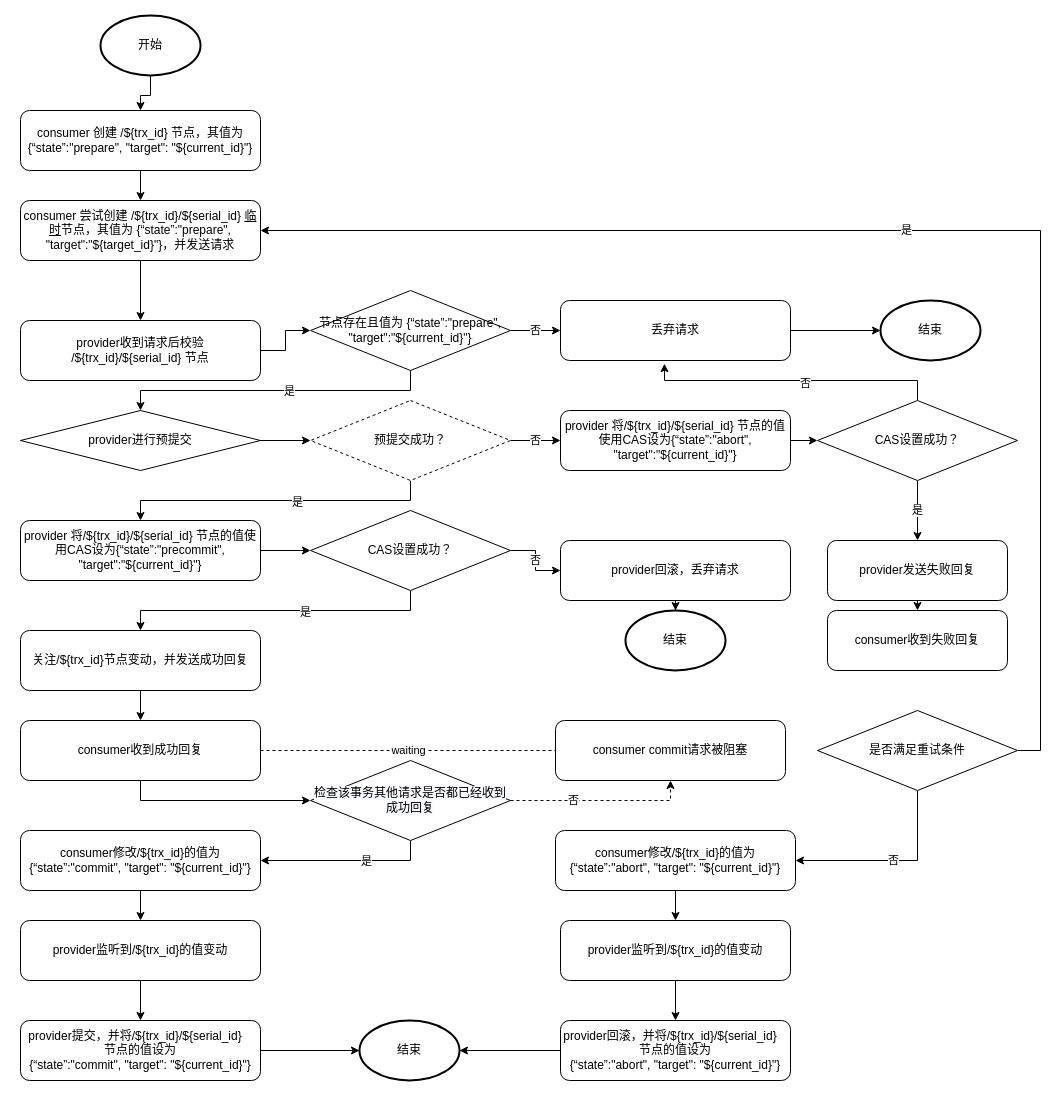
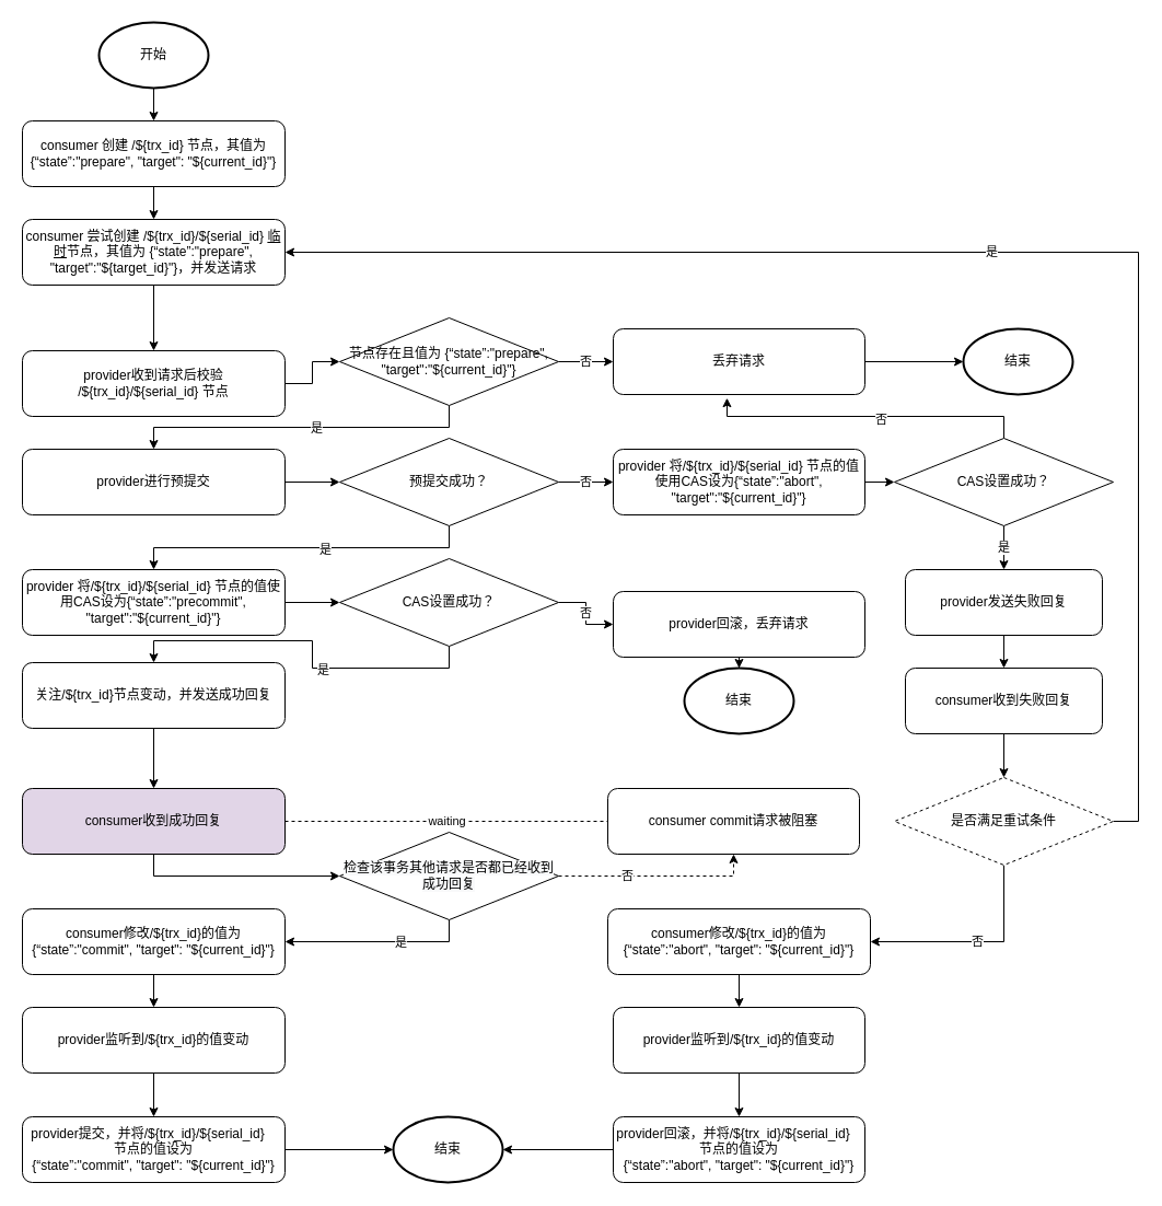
  <mxCell id="0" />
  <mxCell id="1" parent="0" />
  <mxCell id="2" style="edgeStyle=orthogonalEdgeStyle;rounded=0;orthogonalLoop=1;jettySize=auto;html=1;exitX=0.5;exitY=1;exitDx=0;exitDy=0;exitPerimeter=0;" parent="1" source="3" target="5" edge="1"><mxGeometry relative="1" as="geometry" /></mxCell>
- <mxCell id="3" value="开始" style="strokeWidth=2;html=1;shape=mxgraph.flowchart.start_1;whiteSpace=wrap;" parent="1" vertex="1"><mxGeometry x="100" y="15" width="100" height="60" as="geometry" /></mxCell>
+ <mxCell id="3" value="开始" style="strokeWidth=2;html=1;shape=mxgraph.flowchart.start_1;whiteSpace=wrap;" parent="1" vertex="1"><mxGeometry x="90" y="20" width="100" height="60" as="geometry" /></mxCell>
  <mxCell id="4" style="edgeStyle=orthogonalEdgeStyle;rounded=0;orthogonalLoop=1;jettySize=auto;html=1;exitX=0.5;exitY=1;exitDx=0;exitDy=0;entryX=0.5;entryY=0;entryDx=0;entryDy=0;" parent="1" source="5" target="7" edge="1"><mxGeometry relative="1" as="geometry" /></mxCell>
  <mxCell id="5" value="consumer 创建 /${trx_id} 节点，其值为 {“state”:&quot;prepare&quot;, &quot;target&quot;: &quot;${current_id}&quot;}" style="rounded=1;whiteSpace=wrap;html=1;" parent="1" vertex="1"><mxGeometry x="20" y="110" width="240" height="60" as="geometry" /></mxCell>
  <mxCell id="6" style="edgeStyle=orthogonalEdgeStyle;rounded=0;orthogonalLoop=1;jettySize=auto;html=1;exitX=0.5;exitY=1;exitDx=0;exitDy=0;entryX=0.5;entryY=0;entryDx=0;entryDy=0;" parent="1" source="7" target="9" edge="1"><mxGeometry relative="1" as="geometry" /></mxCell>
  <mxCell id="7" value="consumer 尝试创建 /${trx_id}/${serial_id} &lt;u&gt;临时&lt;/u&gt;节点，其值为 {“state”:&quot;prepare&quot;, &quot;target&quot;:&quot;${target_id}&quot;}，并发送请求" style="rounded=1;whiteSpace=wrap;html=1;" parent="1" vertex="1"><mxGeometry x="20" y="200" width="240" height="60" as="geometry" /></mxCell>
  <mxCell id="8" style="edgeStyle=orthogonalEdgeStyle;rounded=0;orthogonalLoop=1;jettySize=auto;html=1;exitX=1;exitY=0.5;exitDx=0;exitDy=0;entryX=0;entryY=0.5;entryDx=0;entryDy=0;" parent="1" source="9" target="13" edge="1"><mxGeometry relative="1" as="geometry" /></mxCell>
  <mxCell id="9" value="provider收到请求后校验 /${trx_id}/${serial_id} 节点" style="rounded=1;whiteSpace=wrap;html=1;" parent="1" vertex="1"><mxGeometry x="20" y="320" width="240" height="60" as="geometry" /></mxCell>
  <mxCell id="10" value="否" style="edgeStyle=orthogonalEdgeStyle;rounded=0;orthogonalLoop=1;jettySize=auto;html=1;exitX=1;exitY=0.5;exitDx=0;exitDy=0;entryX=0;entryY=0.5;entryDx=0;entryDy=0;" parent="1" source="13" target="15" edge="1"><mxGeometry relative="1" as="geometry" /></mxCell>
  <mxCell id="11" style="edgeStyle=orthogonalEdgeStyle;rounded=0;orthogonalLoop=1;jettySize=auto;html=1;exitX=0.5;exitY=1;exitDx=0;exitDy=0;entryX=0.5;entryY=0;entryDx=0;entryDy=0;" parent="1" source="13" target="17" edge="1"><mxGeometry relative="1" as="geometry" /></mxCell>
  <mxCell id="12" value="是" style="edgeLabel;html=1;align=center;verticalAlign=middle;resizable=0;points=[];" parent="11" vertex="1" connectable="0"><mxGeometry x="-0.081" relative="1" as="geometry"><mxPoint as="offset" /></mxGeometry></mxCell>
  <mxCell id="13" value="&lt;span&gt;节点存在且值为 {“state”:&quot;prepare&quot;, &quot;target&quot;:&quot;${&lt;/span&gt;current_id&lt;span&gt;}&quot;}&lt;/span&gt;" style="rhombus;whiteSpace=wrap;html=1;" parent="1" vertex="1"><mxGeometry x="310" y="290" width="200" height="80" as="geometry" /></mxCell>
  <mxCell id="14" style="edgeStyle=orthogonalEdgeStyle;rounded=0;orthogonalLoop=1;jettySize=auto;html=1;exitX=1;exitY=0.5;exitDx=0;exitDy=0;entryX=0;entryY=0.5;entryDx=0;entryDy=0;entryPerimeter=0;" parent="1" source="15" target="61" edge="1"><mxGeometry relative="1" as="geometry" /></mxCell>
  <mxCell id="15" value="丢弃请求" style="rounded=1;whiteSpace=wrap;html=1;" parent="1" vertex="1"><mxGeometry x="560" y="300" width="230" height="60" as="geometry" /></mxCell>
  <mxCell id="16" style="edgeStyle=orthogonalEdgeStyle;rounded=0;orthogonalLoop=1;jettySize=auto;html=1;exitX=1;exitY=0.5;exitDx=0;exitDy=0;entryX=0;entryY=0.5;entryDx=0;entryDy=0;" parent="1" source="17" target="21" edge="1"><mxGeometry relative="1" as="geometry" /></mxCell>
- <mxCell id="17" value="provider进行预提交" style="rhombus;whiteSpace=wrap;html=1;" parent="1" vertex="1"><mxGeometry x="20" y="410" width="240" height="60" as="geometry" /></mxCell>
+ <mxCell id="17" value="provider进行预提交" style="rounded=1;whiteSpace=wrap;html=1;" parent="1" vertex="1"><mxGeometry x="20" y="410" width="240" height="60" as="geometry" /></mxCell>
  <mxCell id="18" value="否" style="edgeStyle=orthogonalEdgeStyle;rounded=0;orthogonalLoop=1;jettySize=auto;html=1;entryX=0;entryY=0.5;entryDx=0;entryDy=0;" parent="1" source="21" target="23" edge="1"><mxGeometry relative="1" as="geometry" /></mxCell>
  <mxCell id="19" style="edgeStyle=orthogonalEdgeStyle;rounded=0;orthogonalLoop=1;jettySize=auto;html=1;exitX=0.5;exitY=1;exitDx=0;exitDy=0;" parent="1" source="21" target="25" edge="1"><mxGeometry relative="1" as="geometry" /></mxCell>
  <mxCell id="20" value="是" style="edgeLabel;html=1;align=center;verticalAlign=middle;resizable=0;points=[];" parent="19" vertex="1" connectable="0"><mxGeometry x="-0.133" y="1" relative="1" as="geometry"><mxPoint as="offset" /></mxGeometry></mxCell>
- <mxCell id="21" value="&lt;span&gt;预提交成功？&lt;/span&gt;" style="rhombus;whiteSpace=wrap;html=1;dashed=1;" parent="1" vertex="1"><mxGeometry x="310" y="400" width="200" height="80" as="geometry" /></mxCell>
+ <mxCell id="21" value="&lt;span&gt;预提交成功？&lt;/span&gt;" style="rhombus;whiteSpace=wrap;html=1;" parent="1" vertex="1"><mxGeometry x="310" y="400" width="200" height="80" as="geometry" /></mxCell>
  <mxCell id="22" style="edgeStyle=orthogonalEdgeStyle;rounded=0;orthogonalLoop=1;jettySize=auto;html=1;exitX=1;exitY=0.5;exitDx=0;exitDy=0;entryX=0;entryY=0.5;entryDx=0;entryDy=0;" edge="1" parent="1" source="23" target="67"><mxGeometry relative="1" as="geometry" /></mxCell>
  <mxCell id="23" value="provider 将/${trx_id}/${serial_id} 节点的值使用CAS设为{“state”:&quot;abort&quot;, &quot;target&quot;:&quot;${current_id}&quot;}" style="rounded=1;whiteSpace=wrap;html=1;" parent="1" vertex="1"><mxGeometry x="560" y="410" width="230" height="60" as="geometry" /></mxCell>
  <mxCell id="24" style="edgeStyle=orthogonalEdgeStyle;rounded=0;orthogonalLoop=1;jettySize=auto;html=1;exitX=1;exitY=0.5;exitDx=0;exitDy=0;entryX=0;entryY=0.5;entryDx=0;entryDy=0;" parent="1" source="25" target="29" edge="1"><mxGeometry relative="1" as="geometry" /></mxCell>
  <mxCell id="25" value="provider 将/${trx_id}/${serial_id} 节点的值使用CAS设为{“state”:&quot;precommit&quot;, &quot;target&quot;:&quot;${current_id}&quot;}" style="rounded=1;whiteSpace=wrap;html=1;" parent="1" vertex="1"><mxGeometry x="20" y="520" width="240" height="60" as="geometry" /></mxCell>
  <mxCell id="26" value="否" style="edgeStyle=orthogonalEdgeStyle;rounded=0;orthogonalLoop=1;jettySize=auto;html=1;exitX=1;exitY=0.5;exitDx=0;exitDy=0;entryX=0;entryY=0.5;entryDx=0;entryDy=0;" parent="1" source="29" target="31" edge="1"><mxGeometry relative="1" as="geometry" /></mxCell>
  <mxCell id="27" style="edgeStyle=orthogonalEdgeStyle;rounded=0;orthogonalLoop=1;jettySize=auto;html=1;exitX=0.5;exitY=1;exitDx=0;exitDy=0;entryX=0.5;entryY=0;entryDx=0;entryDy=0;" parent="1" source="29" target="33" edge="1"><mxGeometry relative="1" as="geometry" /></mxCell>
  <mxCell id="28" value="是" style="edgeLabel;html=1;align=center;verticalAlign=middle;resizable=0;points=[];" parent="27" vertex="1" connectable="0"><mxGeometry x="-0.188" y="1" relative="1" as="geometry"><mxPoint as="offset" /></mxGeometry></mxCell>
  <mxCell id="29" value="CAS设置成功？" style="rhombus;whiteSpace=wrap;html=1;" parent="1" vertex="1"><mxGeometry x="310" y="510" width="200" height="80" as="geometry" /></mxCell>
  <mxCell id="30" style="edgeStyle=orthogonalEdgeStyle;rounded=0;orthogonalLoop=1;jettySize=auto;html=1;exitX=0.5;exitY=1;exitDx=0;exitDy=0;" parent="1" source="31" target="63" edge="1"><mxGeometry relative="1" as="geometry" /></mxCell>
  <mxCell id="31" value="provider回滚，丢弃请求" style="rounded=1;whiteSpace=wrap;html=1;" parent="1" vertex="1"><mxGeometry x="560" y="540" width="230" height="60" as="geometry" /></mxCell>
  <mxCell id="32" style="edgeStyle=orthogonalEdgeStyle;rounded=0;orthogonalLoop=1;jettySize=auto;html=1;exitX=0.5;exitY=1;exitDx=0;exitDy=0;entryX=0.5;entryY=0;entryDx=0;entryDy=0;" parent="1" source="33" target="35" edge="1"><mxGeometry relative="1" as="geometry" /></mxCell>
- <mxCell id="33" value="关注/${trx_id}节点变动，并发送成功回复" style="rounded=1;whiteSpace=wrap;html=1;" parent="1" vertex="1"><mxGeometry x="20" y="630" width="240" height="60" as="geometry" /></mxCell>
+ <mxCell id="33" value="关注/${trx_id}节点变动，并发送成功回复" style="rounded=1;whiteSpace=wrap;html=1;" parent="1" vertex="1"><mxGeometry x="20" y="605" width="240" height="60" as="geometry" /></mxCell>
  <mxCell id="34" style="edgeStyle=orthogonalEdgeStyle;rounded=0;orthogonalLoop=1;jettySize=auto;html=1;exitX=0.5;exitY=1;exitDx=0;exitDy=0;entryX=0;entryY=0.5;entryDx=0;entryDy=0;" edge="1" parent="1" source="35" target="40"><mxGeometry relative="1" as="geometry" /></mxCell>
- <mxCell id="35" value="consumer收到成功回复" style="rounded=1;whiteSpace=wrap;html=1;" parent="1" vertex="1"><mxGeometry x="20" y="720" width="240" height="60" as="geometry" /></mxCell>
+ <mxCell id="35" value="consumer收到成功回复" style="rounded=1;whiteSpace=wrap;html=1;fillColor=#e1d5e7;" parent="1" vertex="1"><mxGeometry x="20" y="720" width="240" height="60" as="geometry" /></mxCell>
  <mxCell id="36" style="edgeStyle=orthogonalEdgeStyle;rounded=0;orthogonalLoop=1;jettySize=auto;html=1;exitX=0.5;exitY=1;exitDx=0;exitDy=0;entryX=1;entryY=0.5;entryDx=0;entryDy=0;" parent="1" source="40" target="43" edge="1"><mxGeometry relative="1" as="geometry" /></mxCell>
  <mxCell id="37" value="是" style="edgeLabel;html=1;align=center;verticalAlign=middle;resizable=0;points=[];" parent="36" vertex="1" connectable="0"><mxGeometry x="-0.231" relative="1" as="geometry"><mxPoint as="offset" /></mxGeometry></mxCell>
  <mxCell id="38" style="edgeStyle=orthogonalEdgeStyle;rounded=0;orthogonalLoop=1;jettySize=auto;html=1;exitX=1;exitY=0.5;exitDx=0;exitDy=0;entryX=0.5;entryY=1;entryDx=0;entryDy=0;dashed=1;" edge="1" parent="1" source="40" target="41"><mxGeometry relative="1" as="geometry" /></mxCell>
  <mxCell id="39" value="否" style="edgeLabel;html=1;align=center;verticalAlign=middle;resizable=0;points=[];" vertex="1" connectable="0" parent="38"><mxGeometry x="-0.309" y="1" relative="1" as="geometry"><mxPoint as="offset" /></mxGeometry></mxCell>
  <mxCell id="40" value="&lt;span style=&quot;color: rgb(0 , 0 , 0) ; font-family: &amp;#34;helvetica&amp;#34; ; font-size: 12px ; font-style: normal ; font-weight: 400 ; letter-spacing: normal ; text-align: center ; text-indent: 0px ; text-transform: none ; word-spacing: 0px ; background-color: rgb(248 , 249 , 250) ; display: inline ; float: none&quot;&gt;检查该事务其他请求是否都已经收到成功回复&lt;/span&gt;" style="rhombus;whiteSpace=wrap;html=1;" parent="1" vertex="1"><mxGeometry x="310" y="760" width="200" height="80" as="geometry" /></mxCell>
  <mxCell id="41" value="consumer commit请求被阻塞" style="rounded=1;whiteSpace=wrap;html=1;" parent="1" vertex="1"><mxGeometry x="555" y="720" width="230" height="60" as="geometry" /></mxCell>
  <mxCell id="42" style="edgeStyle=orthogonalEdgeStyle;rounded=0;orthogonalLoop=1;jettySize=auto;html=1;exitX=0.5;exitY=1;exitDx=0;exitDy=0;" parent="1" source="43" target="45" edge="1"><mxGeometry relative="1" as="geometry" /></mxCell>
  <mxCell id="43" value="consumer修改/${trx_id}的值为{“state”:&quot;commit&quot;, &quot;target&quot;: &quot;${current_id}&quot;}" style="rounded=1;whiteSpace=wrap;html=1;" parent="1" vertex="1"><mxGeometry x="20" y="830" width="240" height="60" as="geometry" /></mxCell>
  <mxCell id="44" style="edgeStyle=orthogonalEdgeStyle;rounded=0;orthogonalLoop=1;jettySize=auto;html=1;exitX=0.5;exitY=1;exitDx=0;exitDy=0;entryX=0.5;entryY=0;entryDx=0;entryDy=0;" edge="1" parent="1" source="45" target="47"><mxGeometry relative="1" as="geometry" /></mxCell>
  <mxCell id="45" value="provider监听到/${trx_id}的值变动" style="rounded=1;whiteSpace=wrap;html=1;" parent="1" vertex="1"><mxGeometry x="20" y="920" width="240" height="60" as="geometry" /></mxCell>
  <mxCell id="46" style="edgeStyle=orthogonalEdgeStyle;rounded=0;orthogonalLoop=1;jettySize=auto;html=1;exitX=1;exitY=0.5;exitDx=0;exitDy=0;entryX=0;entryY=0.5;entryDx=0;entryDy=0;entryPerimeter=0;" parent="1" source="47" target="62" edge="1"><mxGeometry relative="1" as="geometry" /></mxCell>
  <mxCell id="47" value="provider提交，并将/${trx_id}/${serial_id}&amp;nbsp; &amp;nbsp; 节点的值设为&lt;br&gt;{“state”:&quot;commit&quot;, &quot;target&quot;: &quot;${current_id}&quot;}" style="rounded=1;whiteSpace=wrap;html=1;" parent="1" vertex="1"><mxGeometry x="20" y="1020" width="240" height="60" as="geometry" /></mxCell>
  <mxCell id="48" style="edgeStyle=orthogonalEdgeStyle;rounded=0;orthogonalLoop=1;jettySize=auto;html=1;exitX=0.5;exitY=1;exitDx=0;exitDy=0;entryX=0.5;entryY=0;entryDx=0;entryDy=0;" edge="1" parent="1" source="49" target="51"><mxGeometry relative="1" as="geometry" /></mxCell>
  <mxCell id="49" value="provider监听到/${trx_id}的值变动" style="rounded=1;whiteSpace=wrap;html=1;" parent="1" vertex="1"><mxGeometry x="560" y="920" width="230" height="60" as="geometry" /></mxCell>
  <mxCell id="50" style="edgeStyle=orthogonalEdgeStyle;rounded=0;orthogonalLoop=1;jettySize=auto;html=1;exitX=0;exitY=0.5;exitDx=0;exitDy=0;entryX=1;entryY=0.5;entryDx=0;entryDy=0;entryPerimeter=0;" parent="1" source="51" target="62" edge="1"><mxGeometry relative="1" as="geometry" /></mxCell>
  <mxCell id="51" value="provider回滚，并将/${trx_id}/${serial_id}&amp;nbsp; &amp;nbsp; 节点的值设为&lt;br&gt;{“state”:&quot;abort&quot;, &quot;target&quot;: &quot;${current_id}&quot;}" style="rounded=1;whiteSpace=wrap;html=1;" parent="1" vertex="1"><mxGeometry x="560" y="1020" width="230" height="60" as="geometry" /></mxCell>
  <mxCell id="52" style="edgeStyle=orthogonalEdgeStyle;rounded=0;orthogonalLoop=1;jettySize=auto;html=1;exitX=0.5;exitY=1;exitDx=0;exitDy=0;entryX=0.5;entryY=0;entryDx=0;entryDy=0;" edge="1" parent="1" source="53" target="69"><mxGeometry relative="1" as="geometry" /></mxCell>
- <mxCell id="53" value="provider发送失败回复" style="rounded=1;whiteSpace=wrap;html=1;" parent="1" vertex="1"><mxGeometry x="827" y="540" width="180" height="60" as="geometry" /></mxCell>
+ <mxCell id="53" value="provider发送失败回复" style="rounded=1;whiteSpace=wrap;html=1;" parent="1" vertex="1"><mxGeometry x="827" y="520" width="180" height="60" as="geometry" /></mxCell>
  <mxCell id="54" style="edgeStyle=orthogonalEdgeStyle;rounded=0;orthogonalLoop=1;jettySize=auto;html=1;exitX=1;exitY=0.5;exitDx=0;exitDy=0;entryX=1;entryY=0.5;entryDx=0;entryDy=0;" parent="1" source="58" target="7" edge="1"><mxGeometry relative="1" as="geometry"><Array as="points"><mxPoint x="1040" y="750" /><mxPoint x="1040" y="230" /></Array></mxGeometry></mxCell>
  <mxCell id="55" value="是" style="edgeLabel;html=1;align=center;verticalAlign=middle;resizable=0;points=[];" parent="54" vertex="1" connectable="0"><mxGeometry x="0.025" y="-1" relative="1" as="geometry"><mxPoint as="offset" /></mxGeometry></mxCell>
  <mxCell id="56" style="edgeStyle=orthogonalEdgeStyle;rounded=0;orthogonalLoop=1;jettySize=auto;html=1;exitX=0.5;exitY=1;exitDx=0;exitDy=0;entryX=1;entryY=0.5;entryDx=0;entryDy=0;" parent="1" source="58" target="60" edge="1"><mxGeometry relative="1" as="geometry" /></mxCell>
  <mxCell id="57" value="否" style="edgeLabel;html=1;align=center;verticalAlign=middle;resizable=0;points=[];" parent="56" vertex="1" connectable="0"><mxGeometry x="-0.006" y="-1" relative="1" as="geometry"><mxPoint as="offset" /></mxGeometry></mxCell>
- <mxCell id="58" value="&lt;span&gt;是否满足重试条件&lt;/span&gt;" style="rhombus;whiteSpace=wrap;html=1;" parent="1" vertex="1"><mxGeometry x="817" y="710" width="200" height="80" as="geometry" /></mxCell>
+ <mxCell id="58" value="&lt;span&gt;是否满足重试条件&lt;/span&gt;" style="rhombus;whiteSpace=wrap;html=1;dashed=1;" parent="1" vertex="1"><mxGeometry x="817" y="710" width="200" height="80" as="geometry" /></mxCell>
  <mxCell id="59" style="edgeStyle=orthogonalEdgeStyle;rounded=0;orthogonalLoop=1;jettySize=auto;html=1;exitX=0.5;exitY=1;exitDx=0;exitDy=0;entryX=0.5;entryY=0;entryDx=0;entryDy=0;" edge="1" parent="1" source="60" target="49"><mxGeometry relative="1" as="geometry" /></mxCell>
  <mxCell id="60" value="consumer修改/${trx_id}的值为{“state”:&quot;abort&quot;, &quot;target&quot;: &quot;${current_id}&quot;}" style="rounded=1;whiteSpace=wrap;html=1;" parent="1" vertex="1"><mxGeometry x="555" y="830" width="240" height="60" as="geometry" /></mxCell>
  <mxCell id="61" value="结束" style="strokeWidth=2;html=1;shape=mxgraph.flowchart.start_1;whiteSpace=wrap;" parent="1" vertex="1"><mxGeometry x="880" y="300" width="100" height="60" as="geometry" /></mxCell>
  <mxCell id="62" value="结束" style="strokeWidth=2;html=1;shape=mxgraph.flowchart.start_1;whiteSpace=wrap;" parent="1" vertex="1"><mxGeometry x="359" y="1020" width="100" height="60" as="geometry" /></mxCell>
  <mxCell id="63" value="结束" style="strokeWidth=2;html=1;shape=mxgraph.flowchart.start_1;whiteSpace=wrap;" parent="1" vertex="1"><mxGeometry x="625" y="610" width="100" height="60" as="geometry" /></mxCell>
  <mxCell id="64" style="edgeStyle=orthogonalEdgeStyle;rounded=0;orthogonalLoop=1;jettySize=auto;html=1;exitX=0.5;exitY=0;exitDx=0;exitDy=0;entryX=0.452;entryY=1.053;entryDx=0;entryDy=0;entryPerimeter=0;" edge="1" parent="1" source="67" target="15"><mxGeometry relative="1" as="geometry" /></mxCell>
  <mxCell id="65" value="否" style="edgeLabel;html=1;align=center;verticalAlign=middle;resizable=0;points=[];" vertex="1" connectable="0" parent="64"><mxGeometry x="-0.082" y="2" relative="1" as="geometry"><mxPoint as="offset" /></mxGeometry></mxCell>
  <mxCell id="66" value="是" style="edgeStyle=orthogonalEdgeStyle;rounded=0;orthogonalLoop=1;jettySize=auto;html=1;exitX=0.5;exitY=1;exitDx=0;exitDy=0;entryX=0.5;entryY=0;entryDx=0;entryDy=0;" edge="1" parent="1" source="67" target="53"><mxGeometry relative="1" as="geometry"><Array as="points"><mxPoint x="917" y="500" /><mxPoint x="917" y="500" /></Array></mxGeometry></mxCell>
  <mxCell id="67" value="&lt;span&gt;CAS设置成功？&lt;/span&gt;" style="rhombus;whiteSpace=wrap;html=1;" vertex="1" parent="1"><mxGeometry x="817" y="400" width="200" height="80" as="geometry" /></mxCell>
+ <mxCell id="68" style="edgeStyle=orthogonalEdgeStyle;rounded=0;orthogonalLoop=1;jettySize=auto;html=1;exitX=0.5;exitY=1;exitDx=0;exitDy=0;entryX=0.5;entryY=0;entryDx=0;entryDy=0;" edge="1" parent="1" source="69" target="58"><mxGeometry relative="1" as="geometry" /></mxCell>
  <mxCell id="69" value="consumer收到失败回复" style="rounded=1;whiteSpace=wrap;html=1;" vertex="1" parent="1"><mxGeometry x="827" y="610" width="180" height="60" as="geometry" /></mxCell>
  <mxCell id="70" value="waiting" style="endArrow=none;dashed=1;html=1;rounded=0;exitX=1;exitY=0.5;exitDx=0;exitDy=0;entryX=0;entryY=0.5;entryDx=0;entryDy=0;" edge="1" parent="1" source="35" target="41"><mxGeometry width="50" height="50" relative="1" as="geometry"><mxPoint x="470" y="780" as="sourcePoint" /><mxPoint x="520" y="730" as="targetPoint" /></mxGeometry></mxCell>
